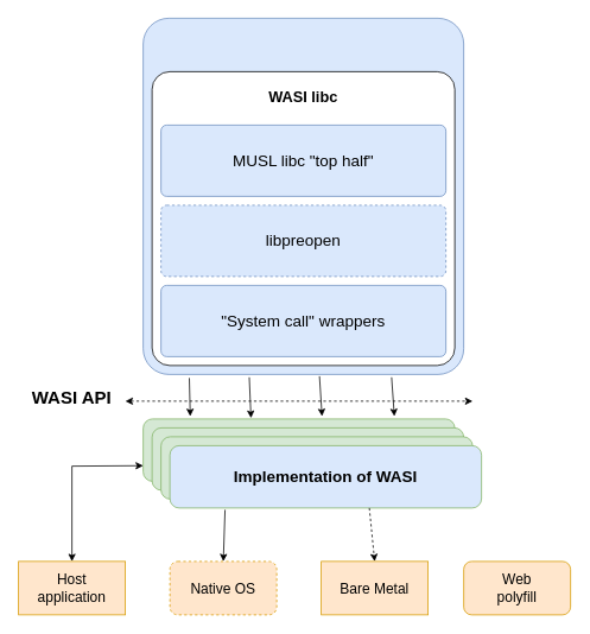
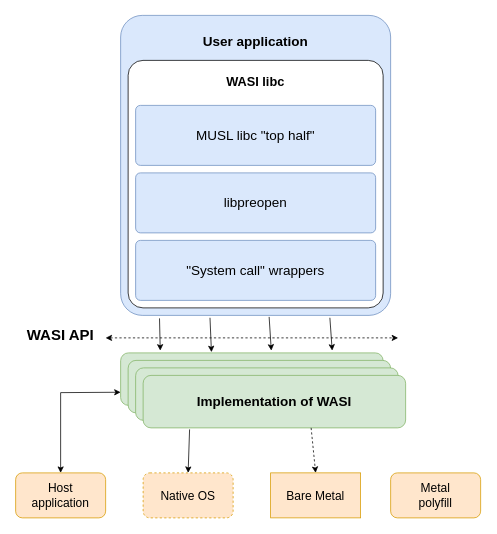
  <mxCell id="0" />
  <mxCell id="1" parent="0" />
  <mxCell id="2" value="" style="rounded=1;whiteSpace=wrap;html=1;fillColor=#dae8fc;strokeColor=#6c8ebf;arcSize=8;" vertex="1" parent="1"><mxGeometry x="160" y="20" width="360" height="400" as="geometry" /></mxCell>
  <mxCell id="3" value="" style="rounded=1;whiteSpace=wrap;html=1;arcSize=6;" vertex="1" parent="1"><mxGeometry x="170" y="80" width="340" height="330" as="geometry" /></mxCell>
  <mxCell id="4" value="&lt;font style=&quot;font-size: 18px;&quot;&gt;&quot;System call&quot; wrappers&lt;/font&gt;" style="rounded=1;whiteSpace=wrap;html=1;fillColor=#dae8fc;strokeColor=#6c8ebf;arcSize=8;" vertex="1" parent="1"><mxGeometry x="180" y="320" width="320" height="80" as="geometry" /></mxCell>
- <mxCell id="5" value="&lt;font style=&quot;font-size: 18px;&quot;&gt;libpreopen&lt;/font&gt;" style="rounded=1;whiteSpace=wrap;html=1;fillColor=#dae8fc;strokeColor=#6c8ebf;arcSize=8;dashed=1;" vertex="1" parent="1"><mxGeometry x="180" y="230" width="320" height="80" as="geometry" /></mxCell>
+ <mxCell id="5" value="&lt;font style=&quot;font-size: 18px;&quot;&gt;libpreopen&lt;/font&gt;" style="rounded=1;whiteSpace=wrap;html=1;fillColor=#dae8fc;strokeColor=#6c8ebf;arcSize=8;" vertex="1" parent="1"><mxGeometry x="180" y="230" width="320" height="80" as="geometry" /></mxCell>
  <mxCell id="6" value="&lt;font style=&quot;font-size: 18px;&quot;&gt;MUSL libc &quot;top half&quot;&lt;/font&gt;" style="rounded=1;whiteSpace=wrap;html=1;fillColor=#dae8fc;strokeColor=#6c8ebf;arcSize=8;" vertex="1" parent="1"><mxGeometry x="180" y="140" width="320" height="80" as="geometry" /></mxCell>
+ <mxCell id="7" value="&lt;b&gt;&lt;font style=&quot;font-size: 18px;&quot;&gt;User application&lt;/font&gt;&lt;/b&gt;" style="text;html=1;strokeColor=none;fillColor=none;align=center;verticalAlign=middle;whiteSpace=wrap;rounded=0;" vertex="1" parent="1"><mxGeometry x="260" y="40" width="160" height="30" as="geometry" /></mxCell>
  <mxCell id="8" value="&lt;b&gt;&lt;font style=&quot;font-size: 17px;&quot;&gt;WASI libc&lt;/font&gt;&lt;/b&gt;" style="text;html=1;strokeColor=none;fillColor=none;align=center;verticalAlign=middle;whiteSpace=wrap;rounded=0;" vertex="1" parent="1"><mxGeometry x="285" y="90" width="110" height="40" as="geometry" /></mxCell>
  <mxCell id="9" value="&lt;font style=&quot;font-size: 20px;&quot;&gt;&lt;b&gt;WASI API&lt;/b&gt;&lt;/font&gt;" style="text;html=1;strokeColor=none;fillColor=none;align=center;verticalAlign=middle;whiteSpace=wrap;rounded=0;" vertex="1" parent="1"><mxGeometry x="30" y="430" width="100" height="30" as="geometry" /></mxCell>
  <mxCell id="10" value="" style="endArrow=classic;startArrow=classic;html=1;rounded=0;dashed=1;" edge="1" parent="1"><mxGeometry width="50" height="50" relative="1" as="geometry"><mxPoint x="140" y="450" as="sourcePoint" /><mxPoint x="530" y="450" as="targetPoint" /></mxGeometry></mxCell>
  <mxCell id="11" value="" style="rounded=1;whiteSpace=wrap;html=1;fillColor=#d5e8d4;strokeColor=#82b366;" vertex="1" parent="1"><mxGeometry x="160" y="470" width="350" height="70" as="geometry" /></mxCell>
  <mxCell id="12" value="" style="rounded=1;whiteSpace=wrap;html=1;fillColor=#d5e8d4;strokeColor=#82b366;" vertex="1" parent="1"><mxGeometry x="170" y="480" width="350" height="70" as="geometry" /></mxCell>
  <mxCell id="13" value="" style="rounded=1;whiteSpace=wrap;html=1;fillColor=#d5e8d4;strokeColor=#82b366;" vertex="1" parent="1"><mxGeometry x="180" y="490" width="350" height="70" as="geometry" /></mxCell>
- <mxCell id="14" value="&lt;font style=&quot;font-size: 18px;&quot;&gt;&lt;b style=&quot;&quot;&gt;Implementation of WASI&lt;/b&gt;&lt;/font&gt;" style="rounded=1;whiteSpace=wrap;html=1;fillColor=#dae8fc;strokeColor=#82b366;" vertex="1" parent="1"><mxGeometry x="190" y="500" width="350" height="70" as="geometry" /></mxCell>
- <mxCell id="15" value="&lt;font style=&quot;font-size: 16px;&quot;&gt;Host&lt;br&gt;application&lt;/font&gt;" style="whiteSpace=wrap;html=1;fillColor=#ffe6cc;strokeColor=#d79b00;rounded=0;" vertex="1" parent="1"><mxGeometry x="20" y="630" width="120" height="60" as="geometry" /></mxCell>
+ <mxCell id="14" value="&lt;font style=&quot;font-size: 18px;&quot;&gt;&lt;b style=&quot;&quot;&gt;Implementation of WASI&lt;/b&gt;&lt;/font&gt;" style="rounded=1;whiteSpace=wrap;html=1;fillColor=#d5e8d4;strokeColor=#82b366;" vertex="1" parent="1"><mxGeometry x="190" y="500" width="350" height="70" as="geometry" /></mxCell>
+ <mxCell id="15" value="&lt;font style=&quot;font-size: 16px;&quot;&gt;Host&lt;br&gt;application&lt;/font&gt;" style="rounded=1;whiteSpace=wrap;html=1;fillColor=#ffe6cc;strokeColor=#d79b00;" vertex="1" parent="1"><mxGeometry x="20" y="630" width="120" height="60" as="geometry" /></mxCell>
  <mxCell id="16" value="&lt;span style=&quot;font-size: 16px;&quot;&gt;Native OS&lt;/span&gt;" style="rounded=1;whiteSpace=wrap;html=1;fillColor=#ffe6cc;strokeColor=#d79b00;dashed=1;" vertex="1" parent="1"><mxGeometry x="190" y="630" width="120" height="60" as="geometry" /></mxCell>
  <mxCell id="17" value="&lt;span style=&quot;font-size: 16px;&quot;&gt;Bare Metal&lt;/span&gt;" style="whiteSpace=wrap;html=1;fillColor=#ffe6cc;strokeColor=#d79b00;rounded=0;" vertex="1" parent="1"><mxGeometry x="360" y="630" width="120" height="60" as="geometry" /></mxCell>
- <mxCell id="18" value="&lt;span style=&quot;font-size: 16px;&quot;&gt;Web&lt;br&gt;polyfill&lt;br&gt;&lt;/span&gt;" style="rounded=1;whiteSpace=wrap;html=1;fillColor=#ffe6cc;strokeColor=#d79b00;" vertex="1" parent="1"><mxGeometry x="520" y="630" width="120" height="60" as="geometry" /></mxCell>
+ <mxCell id="18" value="&lt;span style=&quot;font-size: 16px;&quot;&gt;Metal&lt;br&gt;polyfill&lt;br&gt;&lt;/span&gt;" style="rounded=1;whiteSpace=wrap;html=1;fillColor=#ffe6cc;strokeColor=#d79b00;" vertex="1" parent="1"><mxGeometry x="520" y="630" width="120" height="60" as="geometry" /></mxCell>
  <mxCell id="19" value="" style="endArrow=classic;startArrow=classic;html=1;rounded=0;entryX=0;entryY=0.75;entryDx=0;entryDy=0;exitX=0.5;exitY=0;exitDx=0;exitDy=0;" edge="1" parent="1" source="15" target="11"><mxGeometry width="50" height="50" relative="1" as="geometry"><mxPoint x="70" y="610" as="sourcePoint" /><mxPoint x="120" y="560" as="targetPoint" /><Array as="points"><mxPoint x="80" y="523" /></Array></mxGeometry></mxCell>
  <mxCell id="20" value="" style="endArrow=classic;html=1;rounded=0;entryX=0.5;entryY=0;entryDx=0;entryDy=0;exitX=0.177;exitY=1.029;exitDx=0;exitDy=0;exitPerimeter=0;" edge="1" parent="1" source="14" target="16"><mxGeometry width="50" height="50" relative="1" as="geometry"><mxPoint x="240" y="640" as="sourcePoint" /><mxPoint x="290" y="590" as="targetPoint" /></mxGeometry></mxCell>
  <mxCell id="21" value="" style="endArrow=classic;html=1;rounded=0;entryX=0.5;entryY=0;entryDx=0;entryDy=0;exitX=0.64;exitY=1;exitDx=0;exitDy=0;exitPerimeter=0;dashed=1;" edge="1" parent="1" source="14" target="17"><mxGeometry width="50" height="50" relative="1" as="geometry"><mxPoint x="320" y="640" as="sourcePoint" /><mxPoint x="370" y="590" as="targetPoint" /></mxGeometry></mxCell>
  <mxCell id="22" value="" style="endArrow=classic;html=1;rounded=0;entryX=0.151;entryY=-0.043;entryDx=0;entryDy=0;entryPerimeter=0;exitX=0.144;exitY=1.01;exitDx=0;exitDy=0;exitPerimeter=0;" edge="1" parent="1" source="2" target="11"><mxGeometry width="50" height="50" relative="1" as="geometry"><mxPoint x="30" y="340" as="sourcePoint" /><mxPoint x="80" y="290" as="targetPoint" /></mxGeometry></mxCell>
  <mxCell id="23" value="" style="endArrow=classic;html=1;rounded=0;entryX=0.346;entryY=-0.014;entryDx=0;entryDy=0;entryPerimeter=0;exitX=0.331;exitY=1.008;exitDx=0;exitDy=0;exitPerimeter=0;" edge="1" parent="1" source="2" target="11"><mxGeometry width="50" height="50" relative="1" as="geometry"><mxPoint x="70" y="360" as="sourcePoint" /><mxPoint x="120" y="310" as="targetPoint" /></mxGeometry></mxCell>
  <mxCell id="24" value="" style="endArrow=classic;html=1;rounded=0;entryX=0.574;entryY=-0.043;entryDx=0;entryDy=0;entryPerimeter=0;exitX=0.55;exitY=1.005;exitDx=0;exitDy=0;exitPerimeter=0;" edge="1" parent="1" source="2" target="11"><mxGeometry width="50" height="50" relative="1" as="geometry"><mxPoint x="50" y="370" as="sourcePoint" /><mxPoint x="100" y="320" as="targetPoint" /></mxGeometry></mxCell>
  <mxCell id="25" value="" style="endArrow=classic;html=1;rounded=0;entryX=0.806;entryY=-0.043;entryDx=0;entryDy=0;entryPerimeter=0;exitX=0.775;exitY=1.008;exitDx=0;exitDy=0;exitPerimeter=0;" edge="1" parent="1" source="2" target="11"><mxGeometry width="50" height="50" relative="1" as="geometry"><mxPoint x="60" y="330" as="sourcePoint" /><mxPoint x="110" y="280" as="targetPoint" /></mxGeometry></mxCell>
